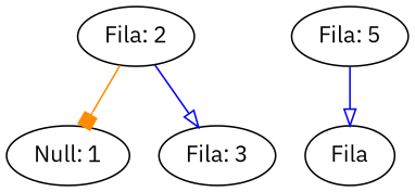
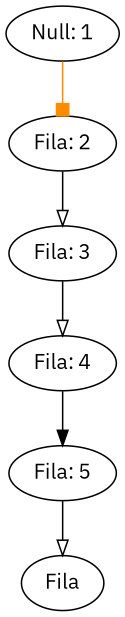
  digraph {
    fontname="IBM Plex Sans"
    node [fontname="IBM Plex Sans"]
    edge [arrowhead=onormal color=blue fontname="IBM Plex Sans"]
    n1 [label="Null: 1"]
    n2 [label="Fila: 2"]
    n3 [label="Fila: 3"]
+   n4 [label="Fila: 4"]
    n5 [label="Fila: 5"]
    n6 [label=Fila]
-   n2 -> n1 [arrowhead=box color=darkorange]
-   n2 -> n3
-   n5 -> n6
+   n1 -> n2 [arrowhead=box color=darkorange]
+   n2 -> n3 [color=black]
+   n3 -> n4 [color=black]
+   n4 -> n5 [arrowhead=normal color=black]
+   n5 -> n6 [color=black]
  }
